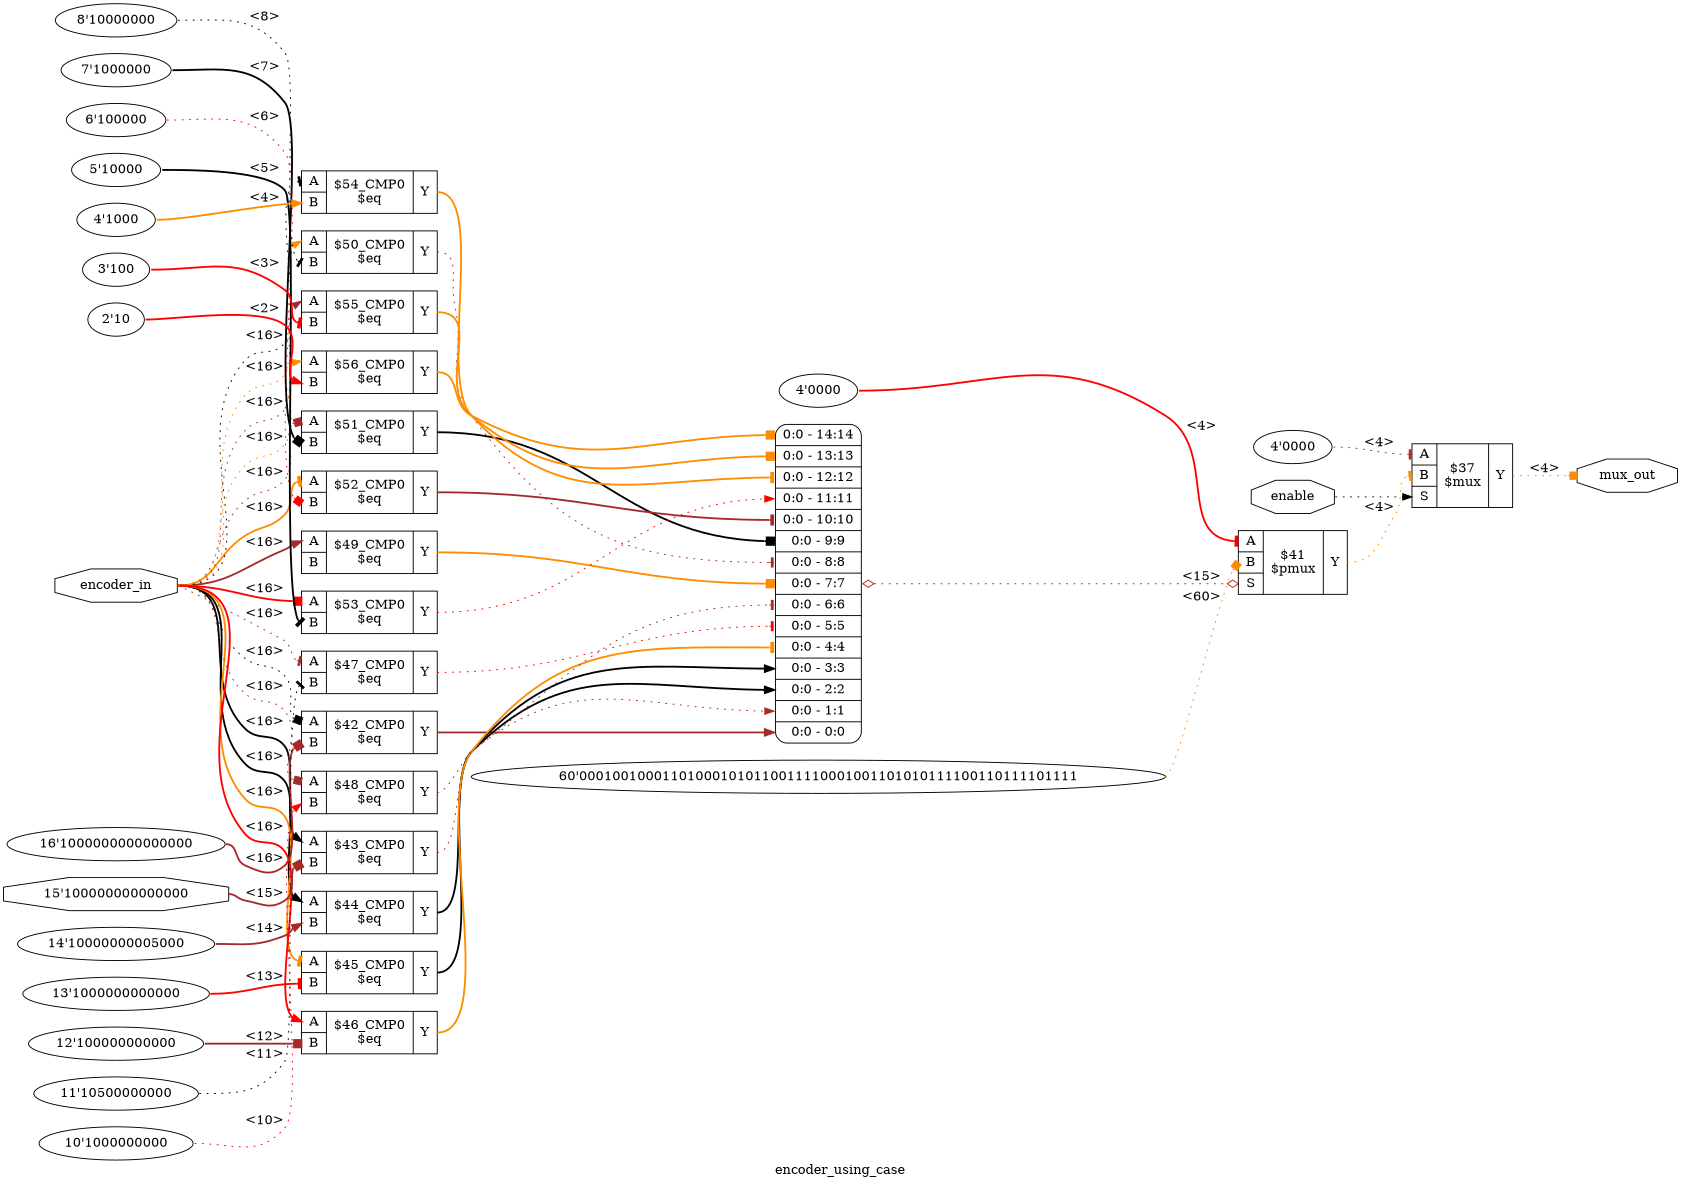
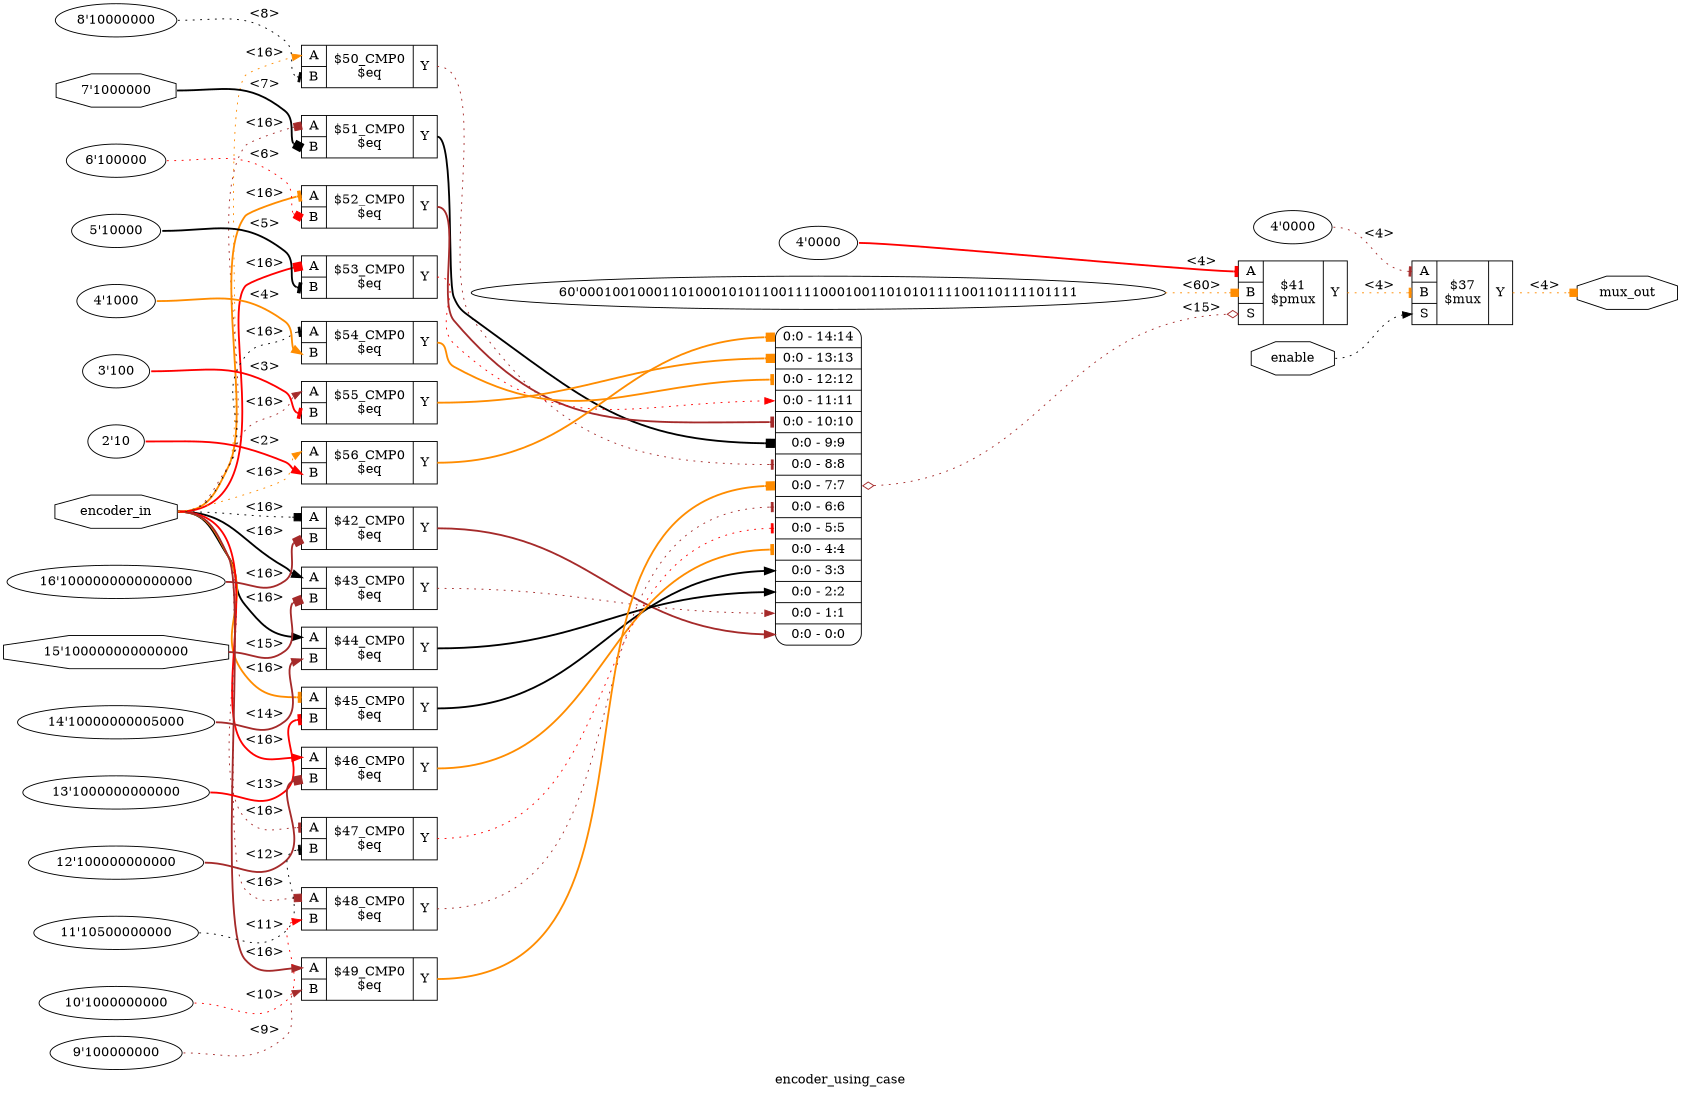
  digraph {
    label=encoder_using_case
    rankdir=LR
    remincross=true
    node [shape=record]
    edge [arrowhead=normal color=brown headport="p21:w" style=bold tailport=e]
    n1 [color=black fontcolor=black label=mux_out shape=octagon]
    n2 [color=black fontcolor=black label=enable shape=octagon]
    n3 [label="{{<p21> A|<p22> B|<p23> S}|$37\n$mux|{<p24> Y}}"]
    n4 [color=black fontcolor=black label=encoder_in shape=octagon]
    n5 [label="{{<p21> A|<p22> B}|$42_CMP0\n$eq|{<p24> Y}}"]
    n6 [label="{{<p21> A|<p22> B}|$43_CMP0\n$eq|{<p24> Y}}"]
    n7 [label="{{<p21> A|<p22> B}|$44_CMP0\n$eq|{<p24> Y}}"]
    n8 [label="{{<p21> A|<p22> B}|$45_CMP0\n$eq|{<p24> Y}}"]
    n9 [label="{{<p21> A|<p22> B}|$46_CMP0\n$eq|{<p24> Y}}"]
    n10 [label="{{<p21> A|<p22> B}|$47_CMP0\n$eq|{<p24> Y}}"]
    n11 [label="{{<p21> A|<p22> B}|$48_CMP0\n$eq|{<p24> Y}}"]
    n12 [label="{{<p21> A|<p22> B}|$49_CMP0\n$eq|{<p24> Y}}"]
    n13 [label="{{<p21> A|<p22> B}|$50_CMP0\n$eq|{<p24> Y}}"]
    n14 [label="{{<p21> A|<p22> B}|$51_CMP0\n$eq|{<p24> Y}}"]
    n15 [label="{{<p21> A|<p22> B}|$52_CMP0\n$eq|{<p24> Y}}"]
    n16 [label="{{<p21> A|<p22> B}|$53_CMP0\n$eq|{<p24> Y}}"]
    n17 [label="{{<p21> A|<p22> B}|$54_CMP0\n$eq|{<p24> Y}}"]
    n18 [label="{{<p21> A|<p22> B}|$55_CMP0\n$eq|{<p24> Y}}"]
    n19 [label="{{<p21> A|<p22> B}|$56_CMP0\n$eq|{<p24> Y}}"]
    n20 [label="<s14> 0:0 - 14:14 |<s13> 0:0 - 13:13 |<s12> 0:0 - 12:12 |<s11> 0:0 - 11:11 |<s10> 0:0 - 10:10 |<s9> 0:0 - 9:9 |<s8> 0:0 - 8:8 |<s7> 0:0 - 7:7 |<s6> 0:0 - 6:6 |<s5> 0:0 - 5:5 |<s4> 0:0 - 4:4 |<s3> 0:0 - 3:3 |<s2> 0:0 - 2:2 |<s1> 0:0 - 1:1 |<s0> 0:0 - 0:0 " style=rounded]
    n21 [label="4'0000" shape=""]
    n22 [label="16'1000000000000000" shape=""]
    n23 [label="{{<p21> A|<p22> B|<p23> S}|$41\n$pmux|{<p24> Y}}"]
    n24 [label="4'0000" shape=""]
    n25 [label="60'000100100011010001010110011110001001101010111100110111101111" shape=""]
    n26 [label="15'100000000000000" shape=octagon]
    n27 [label="14'10000000005000" shape=""]
    n28 [label="13'1000000000000" shape=""]
    n29 [label="12'100000000000" shape=""]
    n30 [label="11'10500000000" shape=""]
    n31 [label="10'1000000000" shape=""]
+   n32 [label="9'100000000" shape=""]
    n33 [label="8'10000000" shape=""]
-   n34 [label="7'1000000" shape=""]
+   n34 [label="7'1000000" shape=octagon]
    n35 [label="6'100000" shape=""]
    n36 [label="5'10000" shape=""]
    n37 [label="4'1000" shape=""]
    n38 [label="3'100" shape=""]
    n39 [label="2'10" shape=""]
    n2 -> n3 [color=black headport="p23:w" style=dotted]
    n3 -> n1 [arrowhead=box color=darkorange headport=w label="<4>" style=dotted tailport="p24:e"]
    n4 -> n5 [arrowhead=box color=black label="<16>" style=dotted]
    n4 -> n6 [color=black label="<16>"]
    n4 -> n7 [color=black label="<16>"]
    n4 -> n8 [arrowhead=tee color=darkorange label="<16>"]
    n4 -> n9 [color=red label="<16>"]
    n4 -> n10 [arrowhead=tee label="<16>" style=dotted]
    n4 -> n11 [arrowhead=box label="<16>" style=dotted]
    n4 -> n12 [label="<16>"]
    n4 -> n13 [color=darkorange label="<16>" style=dotted]
    n4 -> n14 [arrowhead=box label="<16>" style=dotted]
    n4 -> n15 [arrowhead=tee color=darkorange label="<16>"]
    n4 -> n16 [arrowhead=box color=red label="<16>"]
    n4 -> n17 [arrowhead=tee color=black label="<16>" style=dotted]
    n4 -> n18 [label="<16>" style=dotted]
    n4 -> n19 [color=darkorange label="<16>" style=dotted]
    n5 -> n20 [headport="s0:w" tailport="p24:e"]
    n6 -> n20 [headport="s1:w" style=dotted tailport="p24:e"]
    n7 -> n20 [color=black headport="s2:w" tailport="p24:e"]
    n8 -> n20 [color=black headport="s3:w" tailport="p24:e"]
    n9 -> n20 [arrowhead=tee color=darkorange headport="s4:w" tailport="p24:e"]
    n10 -> n20 [arrowhead=tee color=red headport="s5:w" style=dotted tailport="p24:e"]
    n11 -> n20 [arrowhead=tee headport="s6:w" style=dotted tailport="p24:e"]
    n12 -> n20 [arrowhead=box color=darkorange headport="s7:w" tailport="p24:e"]
    n13 -> n20 [arrowhead=tee headport="s8:w" style=dotted tailport="p24:e"]
    n14 -> n20 [arrowhead=box color=black headport="s9:w" tailport="p24:e"]
    n15 -> n20 [arrowhead=tee headport="s10:w" tailport="p24:e"]
    n16 -> n20 [color=red headport="s11:w" style=dotted tailport="p24:e"]
    n17 -> n20 [arrowhead=tee color=darkorange headport="s12:w" tailport="p24:e"]
    n18 -> n20 [arrowhead=box color=darkorange headport="s13:w" tailport="p24:e"]
    n19 -> n20 [arrowhead=box color=darkorange headport="s14:w" tailport="p24:e"]
    n20 -> n23 [arrowhead=odiamond arrowtail=odiamond dir=both headport="p23:w" label="<15>" style=dotted]
    n21 -> n3 [arrowhead=tee label="<4>" style=dotted]
    n22 -> n5 [arrowhead=box headport="p22:w" label="<16>"]
    n23 -> n3 [arrowhead=tee color=darkorange headport="p22:w" label="<4>" style=dotted tailport="p24:e"]
    n24 -> n23 [arrowhead=tee color=red label="<4>"]
    n25 -> n23 [arrowhead=box color=darkorange headport="p22:w" label="<60>" style=dotted]
    n26 -> n6 [arrowhead=box headport="p22:w" label="<15>"]
    n27 -> n7 [headport="p22:w" label="<14>"]
    n28 -> n8 [arrowhead=tee color=red headport="p22:w" label="<13>"]
    n29 -> n9 [arrowhead=box headport="p22:w" label="<12>"]
    n30 -> n10 [arrowhead=tee color=black headport="p22:w" label="<11>" style=dotted]
    n31 -> n11 [color=red headport="p22:w" label="<10>" style=dotted]
+   n32 -> n12 [headport="p22:w" label="<9>" style=dotted]
    n33 -> n13 [arrowhead=tee color=black headport="p22:w" label="<8>" style=dotted]
    n34 -> n14 [arrowhead=box color=black headport="p22:w" label="<7>"]
    n35 -> n15 [arrowhead=box color=red headport="p22:w" label="<6>" style=dotted]
    n36 -> n16 [arrowhead=tee color=black headport="p22:w" label="<5>"]
    n37 -> n17 [color=darkorange headport="p22:w" label="<4>"]
    n38 -> n18 [arrowhead=tee color=red headport="p22:w" label="<3>"]
    n39 -> n19 [color=red headport="p22:w" label="<2>"]
  }
